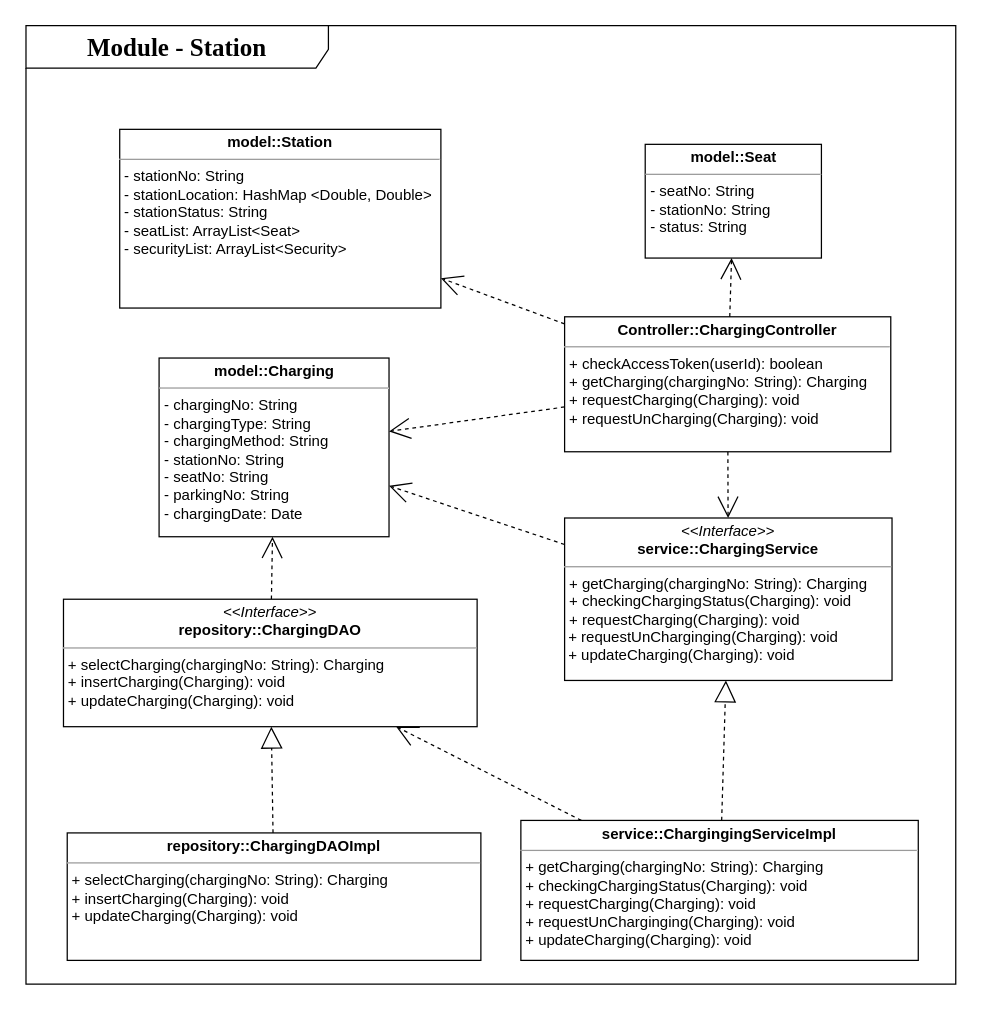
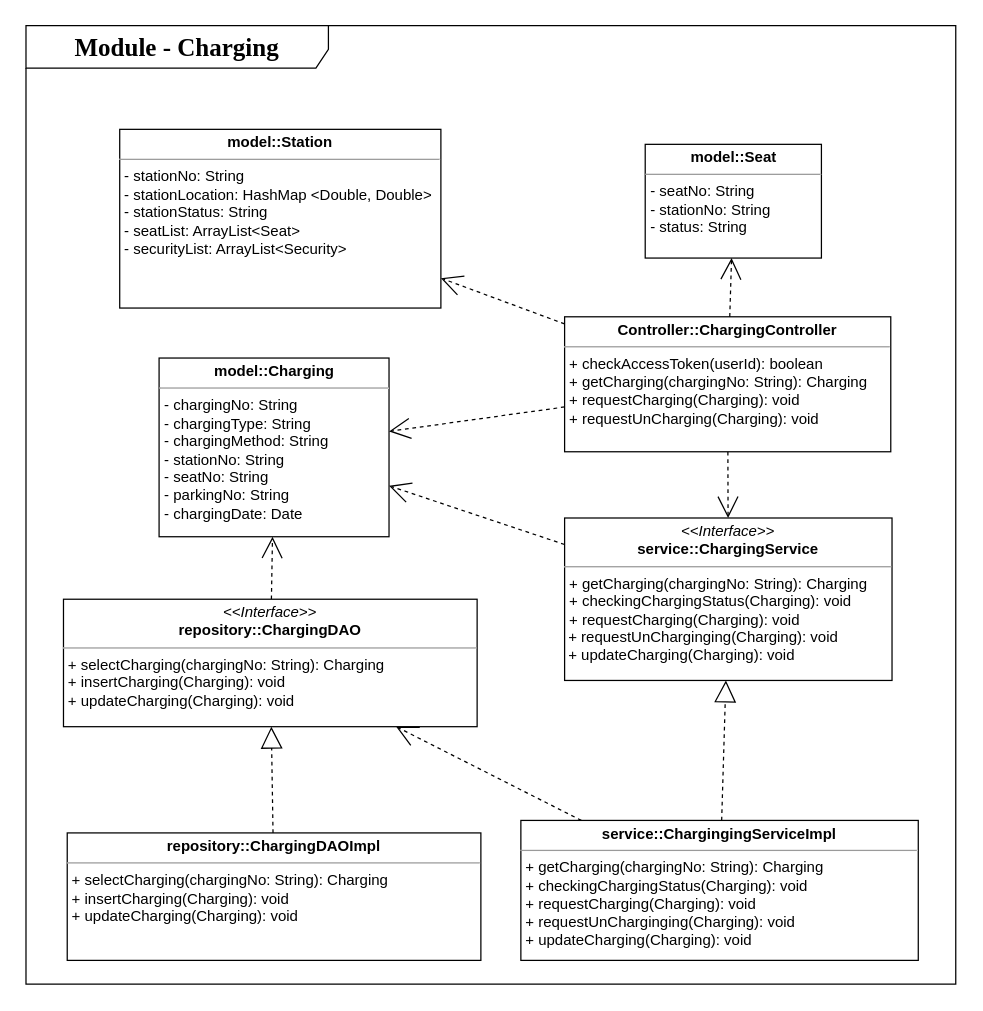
  <mxCell id="0" />
  <mxCell id="1" parent="0" />
- <mxCell id="2" value="&lt;b&gt;Module - Station&lt;/b&gt;" style="shape=umlFrame;whiteSpace=wrap;html=1;pointerEvents=0;hachureGap=4;fontFamily=Architects Daughter;fontSource=https%3A%2F%2Ffonts.googleapis.com%2Fcss%3Ffamily%3DArchitects%2BDaughter;fontSize=20;width=242;height=34;labelBackgroundColor=none;rounded=0;" vertex="1" parent="1"><mxGeometry x="20" y="20" width="744" height="767" as="geometry" /></mxCell>
+ <mxCell id="2" value="&lt;b&gt;Module - Charging&lt;/b&gt;" style="shape=umlFrame;whiteSpace=wrap;html=1;pointerEvents=0;hachureGap=4;fontFamily=Architects Daughter;fontSource=https%3A%2F%2Ffonts.googleapis.com%2Fcss%3Ffamily%3DArchitects%2BDaughter;fontSize=20;width=242;height=34;labelBackgroundColor=none;rounded=0;" vertex="1" parent="1"><mxGeometry x="20" y="20" width="744" height="767" as="geometry" /></mxCell>
  <mxCell id="3" style="edgeStyle=none;shape=connector;rounded=0;hachureGap=4;orthogonalLoop=1;jettySize=auto;html=1;dashed=1;labelBackgroundColor=none;strokeColor=default;fontFamily=Architects Daughter;fontSource=https%3A%2F%2Ffonts.googleapis.com%2Fcss%3Ffamily%3DArchitects%2BDaughter;fontSize=16;fontColor=default;endArrow=open;endFill=0;endSize=15;" edge="1" parent="1" source="8" target="5"><mxGeometry relative="1" as="geometry" /></mxCell>
  <mxCell id="4" style="edgeStyle=none;shape=connector;rounded=0;hachureGap=4;orthogonalLoop=1;jettySize=auto;html=1;dashed=1;labelBackgroundColor=none;strokeColor=default;fontFamily=Architects Daughter;fontSource=https%3A%2F%2Ffonts.googleapis.com%2Fcss%3Ffamily%3DArchitects%2BDaughter;fontSize=16;fontColor=default;endArrow=open;endFill=0;endSize=15;" edge="1" parent="1" source="5" target="16"><mxGeometry relative="1" as="geometry" /></mxCell>
  <mxCell id="5" value="&lt;p style=&quot;margin:0px;margin-top:4px;text-align:center;&quot;&gt;&lt;i&gt;&amp;lt;&amp;lt;Interface&amp;gt;&amp;gt;&lt;/i&gt;&lt;br&gt;&lt;b style=&quot;background-color: initial;&quot;&gt;service::ChargingService&lt;/b&gt;&lt;/p&gt;&lt;p style=&quot;margin:0px;margin-top:4px;text-align:center;&quot;&gt;&lt;/p&gt;&lt;hr size=&quot;1&quot;&gt;&lt;p style=&quot;margin:0px;margin-left:4px;&quot;&gt;+ getCharging(chargingNo: String): Charging&lt;/p&gt;&lt;p style=&quot;margin:0px;margin-left:4px;&quot;&gt;+ checkingChargingStatus(Charging): void&lt;/p&gt;&lt;p style=&quot;margin:0px;margin-left:4px;&quot;&gt;+ requestCharging(Charging): void&lt;/p&gt;&lt;p style=&quot;margin:0px;margin-left:4px;&quot;&gt;&lt;/p&gt;&amp;nbsp;+ requestUnCharginging(Charging): void&lt;br&gt;&amp;nbsp;+ updateCharging(Charging): void" style="verticalAlign=top;align=left;overflow=fill;fontSize=12;fontFamily=Helvetica;html=1;whiteSpace=wrap;" vertex="1" parent="1"><mxGeometry x="451" y="414" width="262" height="130" as="geometry" /></mxCell>
  <mxCell id="6" style="edgeStyle=none;shape=connector;rounded=0;hachureGap=4;orthogonalLoop=1;jettySize=auto;html=1;dashed=1;labelBackgroundColor=none;strokeColor=default;fontFamily=Architects Daughter;fontSource=https%3A%2F%2Ffonts.googleapis.com%2Fcss%3Ffamily%3DArchitects%2BDaughter;fontSize=16;fontColor=default;endArrow=open;endFill=0;endSize=15;" edge="1" parent="1" source="7" target="16"><mxGeometry relative="1" as="geometry" /></mxCell>
  <mxCell id="7" value="&lt;p style=&quot;margin:0px;margin-top:4px;text-align:center;&quot;&gt;&lt;i&gt;&amp;lt;&amp;lt;Interface&amp;gt;&amp;gt;&lt;/i&gt;&lt;br&gt;&lt;b style=&quot;background-color: initial;&quot;&gt;repository::ChargingDAO&lt;/b&gt;&lt;/p&gt;&lt;p style=&quot;margin:0px;margin-top:4px;text-align:center;&quot;&gt;&lt;/p&gt;&lt;hr size=&quot;1&quot;&gt;&lt;p style=&quot;margin:0px;margin-left:4px;&quot;&gt;+ selectCharging(chargingNo: String): Charging&lt;/p&gt;&lt;p style=&quot;margin:0px;margin-left:4px;&quot;&gt;+ insertCharging(Charging): void&lt;/p&gt;&lt;p style=&quot;margin:0px;margin-left:4px;&quot;&gt;+ updateCharging(Charging): void&lt;/p&gt;" style="verticalAlign=top;align=left;overflow=fill;fontSize=12;fontFamily=Helvetica;html=1;whiteSpace=wrap;" vertex="1" parent="1"><mxGeometry x="50" y="479" width="331" height="102" as="geometry" /></mxCell>
  <mxCell id="8" value="&lt;p style=&quot;margin:0px;margin-top:4px;text-align:center;&quot;&gt;&lt;b style=&quot;background-color: initial;&quot;&gt;Controller::ChargingController&lt;/b&gt;&lt;/p&gt;&lt;p style=&quot;margin:0px;margin-top:4px;text-align:center;&quot;&gt;&lt;/p&gt;&lt;hr size=&quot;1&quot;&gt;&lt;p style=&quot;margin:0px;margin-left:4px;&quot;&gt;+ checkAccessToken(userId): boolean&lt;/p&gt;&lt;p style=&quot;margin:0px;margin-left:4px;&quot;&gt;+ getCharging(chargingNo: String): Charging&lt;/p&gt;&lt;p style=&quot;margin:0px;margin-left:4px;&quot;&gt;+ requestCharging(Charging): void&lt;/p&gt;&lt;p style=&quot;margin:0px;margin-left:4px;&quot;&gt;+ requestUnCharging(Charging): void&lt;/p&gt;" style="verticalAlign=top;align=left;overflow=fill;fontSize=12;fontFamily=Helvetica;html=1;whiteSpace=wrap;" vertex="1" parent="1"><mxGeometry x="451" y="253" width="261" height="108" as="geometry" /></mxCell>
  <mxCell id="9" style="edgeStyle=none;shape=connector;rounded=0;hachureGap=4;orthogonalLoop=1;jettySize=auto;html=1;dashed=1;labelBackgroundColor=none;strokeColor=default;fontFamily=Architects Daughter;fontSource=https%3A%2F%2Ffonts.googleapis.com%2Fcss%3Ffamily%3DArchitects%2BDaughter;fontSize=16;fontColor=default;endArrow=open;endFill=0;endSize=15;" edge="1" parent="1" source="11" target="7"><mxGeometry relative="1" as="geometry" /></mxCell>
  <mxCell id="10" style="edgeStyle=none;shape=connector;rounded=0;hachureGap=4;orthogonalLoop=1;jettySize=auto;html=1;dashed=1;labelBackgroundColor=none;strokeColor=default;fontFamily=Architects Daughter;fontSource=https%3A%2F%2Ffonts.googleapis.com%2Fcss%3Ffamily%3DArchitects%2BDaughter;fontSize=16;fontColor=default;endArrow=block;endFill=0;endSize=15;" edge="1" parent="1" source="11" target="5"><mxGeometry relative="1" as="geometry" /></mxCell>
  <mxCell id="11" value="&lt;p style=&quot;margin:0px;margin-top:4px;text-align:center;&quot;&gt;&lt;b style=&quot;background-color: initial;&quot;&gt;service::ChargingingServiceImpl&lt;/b&gt;&lt;/p&gt;&lt;p style=&quot;margin:0px;margin-top:4px;text-align:center;&quot;&gt;&lt;/p&gt;&lt;hr size=&quot;1&quot;&gt;&lt;p style=&quot;border-color: var(--border-color); margin: 0px 0px 0px 4px;&quot;&gt;+ getCharging(chargingNo: String): Charging&lt;/p&gt;&lt;p style=&quot;border-color: var(--border-color); margin: 0px 0px 0px 4px;&quot;&gt;+ checkingChargingStatus(Charging): void&lt;/p&gt;&lt;p style=&quot;border-color: var(--border-color); margin: 0px 0px 0px 4px;&quot;&gt;+ requestCharging(Charging): void&lt;/p&gt;&lt;p style=&quot;border-color: var(--border-color); margin: 0px 0px 0px 4px;&quot;&gt;&lt;/p&gt;&lt;p style=&quot;border-color: var(--border-color); margin: 0px 0px 0px 4px;&quot;&gt;+ requestUnCharginging(Charging): void&lt;br style=&quot;border-color: var(--border-color);&quot;&gt;+ updateCharging(Charging): void&lt;br&gt;&lt;/p&gt;" style="verticalAlign=top;align=left;overflow=fill;fontSize=12;fontFamily=Helvetica;html=1;whiteSpace=wrap;" vertex="1" parent="1"><mxGeometry x="416" y="656" width="318" height="112" as="geometry" /></mxCell>
  <mxCell id="12" style="edgeStyle=none;shape=connector;rounded=0;hachureGap=4;orthogonalLoop=1;jettySize=auto;html=1;dashed=1;labelBackgroundColor=none;strokeColor=default;fontFamily=Architects Daughter;fontSource=https%3A%2F%2Ffonts.googleapis.com%2Fcss%3Ffamily%3DArchitects%2BDaughter;fontSize=16;fontColor=default;endArrow=block;endFill=0;endSize=15;" edge="1" parent="1" source="13" target="7"><mxGeometry relative="1" as="geometry" /></mxCell>
  <mxCell id="13" value="&lt;p style=&quot;margin:0px;margin-top:4px;text-align:center;&quot;&gt;&lt;b style=&quot;background-color: initial;&quot;&gt;repository::ChargingDAOImpl&lt;/b&gt;&lt;/p&gt;&lt;p style=&quot;margin:0px;margin-top:4px;text-align:center;&quot;&gt;&lt;/p&gt;&lt;hr size=&quot;1&quot;&gt;&lt;p style=&quot;border-color: var(--border-color); margin: 0px 0px 0px 4px;&quot;&gt;+ selectCharging(chargingNo: String): Charging&lt;/p&gt;&lt;p style=&quot;border-color: var(--border-color); margin: 0px 0px 0px 4px;&quot;&gt;+ insertCharging(Charging): void&lt;/p&gt;&lt;p style=&quot;border-color: var(--border-color); margin: 0px 0px 0px 4px;&quot;&gt;+ updateCharging(Charging): void&lt;/p&gt;" style="verticalAlign=top;align=left;overflow=fill;fontSize=12;fontFamily=Helvetica;html=1;whiteSpace=wrap;" vertex="1" parent="1"><mxGeometry x="53" y="666" width="331" height="102" as="geometry" /></mxCell>
  <mxCell id="14" value="&lt;p style=&quot;margin:0px;margin-top:4px;text-align:center;&quot;&gt;&lt;b style=&quot;background-color: initial;&quot;&gt;model::Station&lt;/b&gt;&lt;/p&gt;&lt;p style=&quot;margin:0px;margin-top:4px;text-align:center;&quot;&gt;&lt;/p&gt;&lt;hr size=&quot;1&quot;&gt;&lt;p style=&quot;margin:0px;margin-left:4px;&quot;&gt;- stationNo: String&lt;/p&gt;&lt;p style=&quot;margin:0px;margin-left:4px;&quot;&gt;- stationLocation: HashMap &amp;lt;Double, Double&amp;gt;&lt;/p&gt;&lt;p style=&quot;margin:0px;margin-left:4px;&quot;&gt;- stationStatus: String&lt;/p&gt;&lt;p style=&quot;margin:0px;margin-left:4px;&quot;&gt;- seatList: ArrayList&amp;lt;Seat&amp;gt;&lt;/p&gt;&lt;p style=&quot;margin:0px;margin-left:4px;&quot;&gt;- securityList: ArrayList&amp;lt;Security&amp;gt;&lt;/p&gt;&lt;p style=&quot;margin:0px;margin-left:4px;&quot;&gt;&lt;br&gt;&lt;/p&gt;" style="verticalAlign=top;align=left;overflow=fill;fontSize=12;fontFamily=Helvetica;html=1;whiteSpace=wrap;" vertex="1" parent="1"><mxGeometry x="95" y="103" width="257" height="143" as="geometry" /></mxCell>
  <mxCell id="15" value="&lt;p style=&quot;margin:0px;margin-top:4px;text-align:center;&quot;&gt;&lt;b style=&quot;background-color: initial;&quot;&gt;model::Seat&lt;/b&gt;&lt;/p&gt;&lt;p style=&quot;margin:0px;margin-top:4px;text-align:center;&quot;&gt;&lt;/p&gt;&lt;hr size=&quot;1&quot;&gt;&lt;p style=&quot;margin:0px;margin-left:4px;&quot;&gt;- seatNo: String&lt;/p&gt;&lt;p style=&quot;margin:0px;margin-left:4px;&quot;&gt;- stationNo: String&lt;/p&gt;&lt;p style=&quot;margin:0px;margin-left:4px;&quot;&gt;- status:&lt;span style=&quot;background-color: initial;&quot;&gt;&amp;nbsp;String&lt;/span&gt;&lt;/p&gt;&lt;p style=&quot;margin:0px;margin-left:4px;&quot;&gt;&lt;br&gt;&lt;/p&gt;" style="verticalAlign=top;align=left;overflow=fill;fontSize=12;fontFamily=Helvetica;html=1;whiteSpace=wrap;" vertex="1" parent="1"><mxGeometry x="515.5" y="115" width="141" height="91" as="geometry" /></mxCell>
  <mxCell id="16" value="&lt;p style=&quot;margin:0px;margin-top:4px;text-align:center;&quot;&gt;&lt;b style=&quot;background-color: initial;&quot;&gt;model::Charging&lt;/b&gt;&lt;/p&gt;&lt;p style=&quot;margin:0px;margin-top:4px;text-align:center;&quot;&gt;&lt;/p&gt;&lt;hr size=&quot;1&quot;&gt;&lt;p style=&quot;margin:0px;margin-left:4px;&quot;&gt;- chargingNo: String&lt;/p&gt;&lt;p style=&quot;margin:0px;margin-left:4px;&quot;&gt;- chargingType: String&lt;/p&gt;&lt;p style=&quot;margin:0px;margin-left:4px;&quot;&gt;- chargingMethod: String&lt;/p&gt;&lt;p style=&quot;margin:0px;margin-left:4px;&quot;&gt;- stationNo: String&lt;/p&gt;&lt;p style=&quot;margin:0px;margin-left:4px;&quot;&gt;- seatNo: String&lt;/p&gt;&lt;p style=&quot;margin:0px;margin-left:4px;&quot;&gt;- parkingNo: String&lt;/p&gt;&lt;p style=&quot;margin:0px;margin-left:4px;&quot;&gt;&lt;span style=&quot;background-color: initial;&quot;&gt;- chargingDate: Date&lt;/span&gt;&lt;br&gt;&lt;/p&gt;" style="verticalAlign=top;align=left;overflow=fill;fontSize=12;fontFamily=Helvetica;html=1;whiteSpace=wrap;" vertex="1" parent="1"><mxGeometry x="126.5" y="286" width="184" height="143" as="geometry" /></mxCell>
  <mxCell id="17" style="edgeStyle=none;shape=connector;rounded=0;hachureGap=4;orthogonalLoop=1;jettySize=auto;html=1;dashed=1;labelBackgroundColor=none;strokeColor=default;fontFamily=Architects Daughter;fontSource=https%3A%2F%2Ffonts.googleapis.com%2Fcss%3Ffamily%3DArchitects%2BDaughter;fontSize=16;fontColor=default;endArrow=open;endFill=0;endSize=15;" edge="1" parent="1" source="8" target="14"><mxGeometry relative="1" as="geometry"><mxPoint x="542" y="223" as="sourcePoint" /><mxPoint x="412" y="223" as="targetPoint" /></mxGeometry></mxCell>
  <mxCell id="18" style="edgeStyle=none;shape=connector;rounded=0;hachureGap=4;orthogonalLoop=1;jettySize=auto;html=1;dashed=1;labelBackgroundColor=none;strokeColor=default;fontFamily=Architects Daughter;fontSource=https%3A%2F%2Ffonts.googleapis.com%2Fcss%3Ffamily%3DArchitects%2BDaughter;fontSize=16;fontColor=default;endArrow=open;endFill=0;endSize=15;" edge="1" parent="1" source="8" target="15"><mxGeometry relative="1" as="geometry"><mxPoint x="552" y="233" as="sourcePoint" /><mxPoint x="422" y="233" as="targetPoint" /></mxGeometry></mxCell>
  <mxCell id="19" style="edgeStyle=none;shape=connector;rounded=0;hachureGap=4;orthogonalLoop=1;jettySize=auto;html=1;dashed=1;labelBackgroundColor=none;strokeColor=default;fontFamily=Architects Daughter;fontSource=https%3A%2F%2Ffonts.googleapis.com%2Fcss%3Ffamily%3DArchitects%2BDaughter;fontSize=16;fontColor=default;endArrow=open;endFill=0;endSize=15;" edge="1" parent="1" source="8" target="16"><mxGeometry relative="1" as="geometry"><mxPoint x="562" y="243" as="sourcePoint" /><mxPoint x="432" y="243" as="targetPoint" /></mxGeometry></mxCell>
